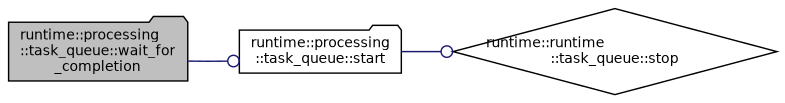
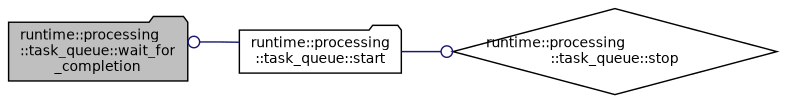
  digraph {
    rankdir=LR
    node [color=black fillcolor=white fontname=Helvetica fontsize=10 shape=folder style=filled]
    edge [arrowhead=odot color=midnightblue fontname=Helvetica fontsize=10 labelfontname=Helvetica labelfontsize=10 style=solid]
    n1 [fillcolor=grey75 fontcolor=black height=0.2 label="runtime::processing\l::task_queue::wait_for\l_completion" width=0.4]
    n2 [height=0.2 label="runtime::processing\l::task_queue::start" width=0.4]
-   n3 [height=0.2 label="runtime::runtime\l::task_queue::stop" shape=diamond width=0.4]
-   n1 -> n2
+   n3 [height=0.2 label="runtime::processing\l::task_queue::stop" shape=diamond width=0.4]
+   n2 -> n1
    n2 -> n3
  }
